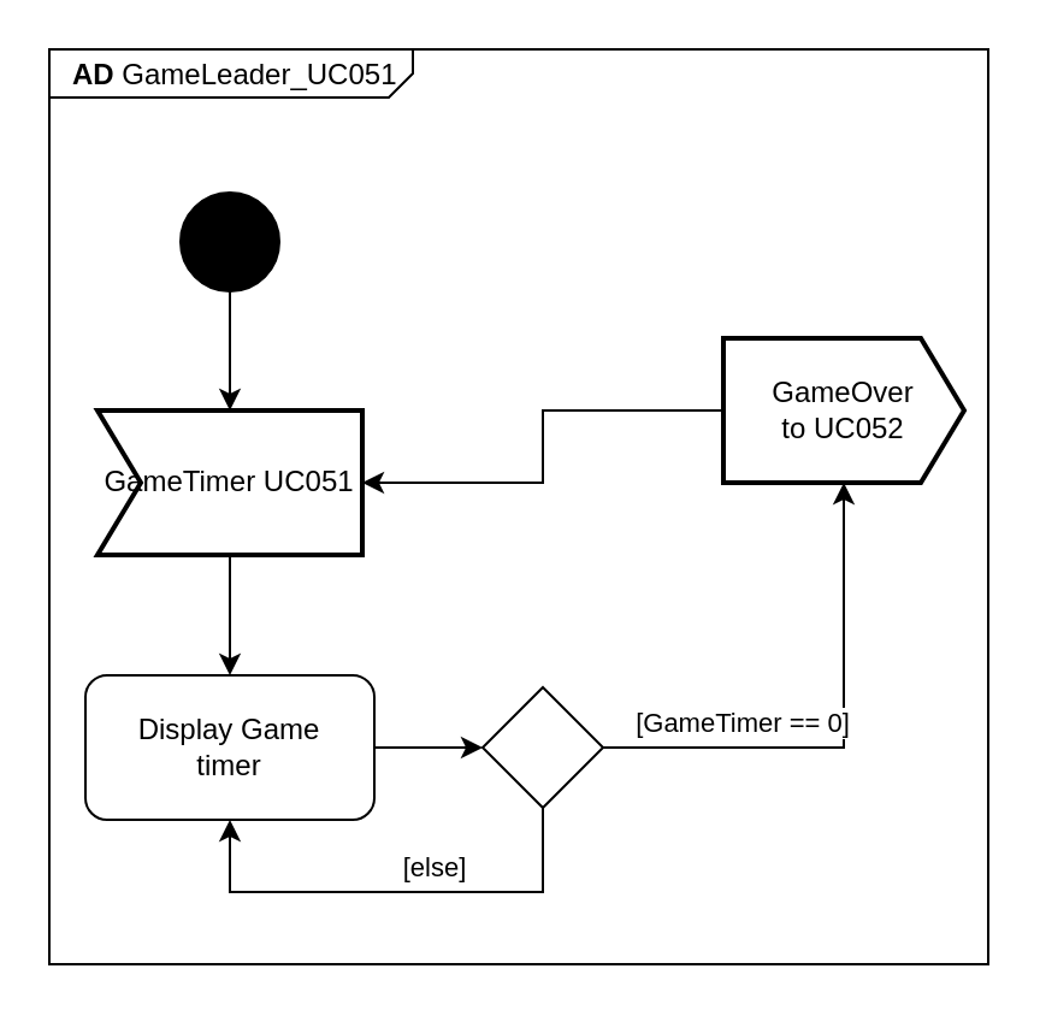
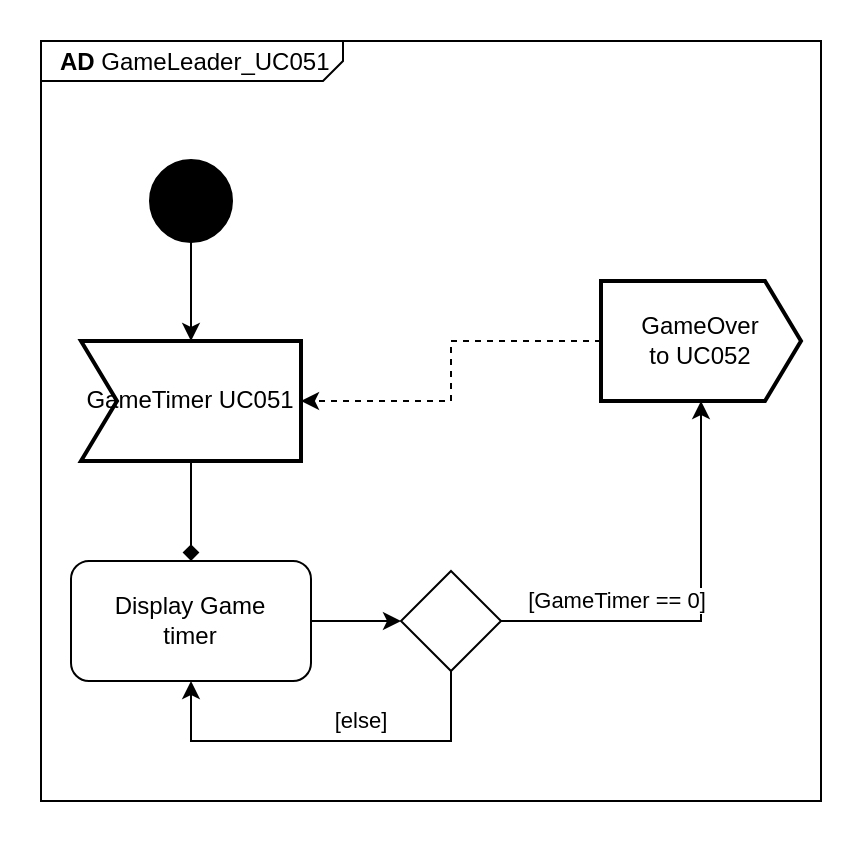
  <mxCell id="0" />
  <mxCell id="1" parent="0" />
  <mxCell id="2" value="&lt;p style=&quot;margin:0px;margin-top:4px;margin-left:10px;text-align:left;&quot;&gt;&lt;b&gt;AD &lt;/b&gt;GameLeader_UC051&lt;/p&gt;" style="html=1;shape=mxgraph.sysml.package;html=1;overflow=fill;whiteSpace=wrap;labelX=151.67;" vertex="1" parent="1"><mxGeometry x="20" y="20" width="390" height="380" as="geometry" /></mxCell>
  <mxCell id="3" style="edgeStyle=orthogonalEdgeStyle;rounded=0;orthogonalLoop=1;jettySize=auto;html=1;" edge="1" parent="1" source="4" target="6"><mxGeometry relative="1" as="geometry" /></mxCell>
  <mxCell id="4" value="" style="shape=ellipse;html=1;fillColor=strokeColor;strokeWidth=2;verticalLabelPosition=bottom;verticalAlignment=top;perimeter=ellipsePerimeter;" vertex="1" parent="1"><mxGeometry x="75" y="80" width="40" height="40" as="geometry" /></mxCell>
- <mxCell id="5" style="edgeStyle=orthogonalEdgeStyle;rounded=0;orthogonalLoop=1;jettySize=auto;html=1;" edge="1" parent="1" source="6" target="10"><mxGeometry relative="1" as="geometry" /></mxCell>
+ <mxCell id="5" style="edgeStyle=orthogonalEdgeStyle;rounded=0;orthogonalLoop=1;jettySize=auto;html=1;endArrow=diamond;" edge="1" parent="1" source="6" target="10"><mxGeometry relative="1" as="geometry" /></mxCell>
  <mxCell id="6" value="GameTimer UC051" style="html=1;shape=mxgraph.sysml.accEvent;strokeWidth=2;whiteSpace=wrap;align=center;" vertex="1" parent="1"><mxGeometry x="40" y="170" width="110" height="60" as="geometry" /></mxCell>
- <mxCell id="7" style="edgeStyle=orthogonalEdgeStyle;rounded=0;orthogonalLoop=1;jettySize=auto;html=1;" edge="1" parent="1" source="8" target="6"><mxGeometry relative="1" as="geometry" /></mxCell>
+ <mxCell id="7" style="edgeStyle=orthogonalEdgeStyle;rounded=0;orthogonalLoop=1;jettySize=auto;html=1;dashed=1;" edge="1" parent="1" source="8" target="6"><mxGeometry relative="1" as="geometry" /></mxCell>
  <mxCell id="8" value="GameOver&lt;br&gt;to UC052" style="html=1;shape=mxgraph.sysml.sendSigAct;strokeWidth=2;whiteSpace=wrap;align=center;" vertex="1" parent="1"><mxGeometry x="300" y="140" width="100" height="60" as="geometry" /></mxCell>
  <mxCell id="9" style="edgeStyle=orthogonalEdgeStyle;rounded=0;orthogonalLoop=1;jettySize=auto;html=1;" edge="1" parent="1" source="10" target="13"><mxGeometry relative="1" as="geometry" /></mxCell>
  <mxCell id="10" value="Display Game&lt;br&gt;timer" style="shape=rect;html=1;rounded=1;whiteSpace=wrap;align=center;" vertex="1" parent="1"><mxGeometry x="35" y="280" width="120" height="60" as="geometry" /></mxCell>
  <mxCell id="11" value="[GameTimer == 0]" style="edgeStyle=orthogonalEdgeStyle;rounded=0;orthogonalLoop=1;jettySize=auto;html=1;" edge="1" parent="1" source="13" target="8"><mxGeometry x="-0.444" y="10" relative="1" as="geometry"><mxPoint as="offset" /></mxGeometry></mxCell>
  <mxCell id="12" value="[else]" style="edgeStyle=orthogonalEdgeStyle;rounded=0;orthogonalLoop=1;jettySize=auto;html=1;" edge="1" parent="1" source="13" target="10"><mxGeometry x="-0.179" y="-10" relative="1" as="geometry"><Array as="points"><mxPoint x="225" y="370" /><mxPoint x="95" y="370" /></Array><mxPoint as="offset" /></mxGeometry></mxCell>
  <mxCell id="13" value="" style="rhombus;whiteSpace=wrap;html=1;" vertex="1" parent="1"><mxGeometry x="200" y="285" width="50" height="50" as="geometry" /></mxCell>
